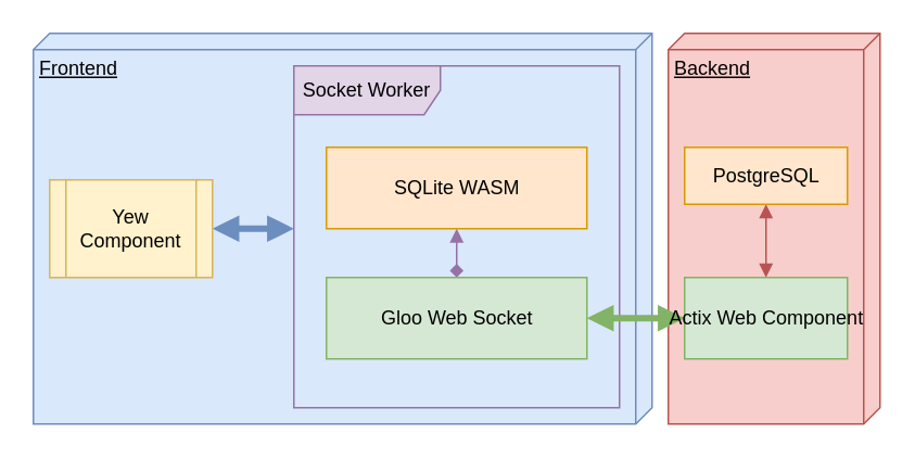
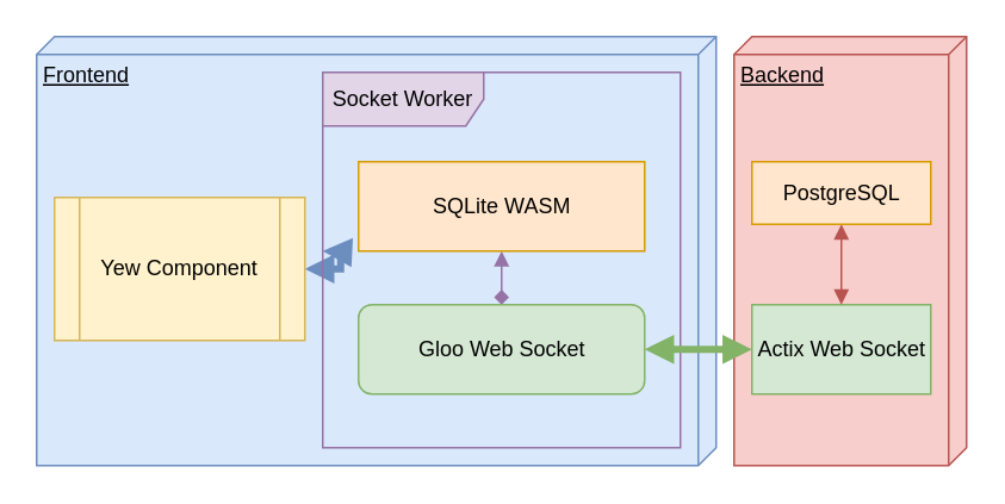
  <mxCell id="0" />
  <mxCell id="1" parent="0" />
  <mxCell id="2" value="Frontend" style="verticalAlign=top;align=left;spacingTop=8;spacingLeft=2;spacingRight=12;shape=cube;size=10;direction=south;fontStyle=4;html=1;fillColor=#dae8fc;strokeColor=#6c8ebf;" vertex="1" parent="1"><mxGeometry x="20" y="20" width="380" height="240" as="geometry" /></mxCell>
  <mxCell id="3" value="Backend" style="verticalAlign=top;align=left;spacingTop=8;spacingLeft=2;spacingRight=12;shape=cube;size=10;direction=south;fontStyle=4;html=1;fillColor=#f8cecc;strokeColor=#b85450;" vertex="1" parent="1"><mxGeometry x="410" y="20" width="130" height="240" as="geometry" /></mxCell>
  <mxCell id="4" style="edgeStyle=orthogonalEdgeStyle;rounded=0;orthogonalLoop=1;jettySize=auto;html=1;entryX=0;entryY=0.5;entryDx=0;entryDy=0;endArrow=block;endFill=1;startArrow=block;startFill=1;strokeWidth=4;fillColor=#dae8fc;strokeColor=#6c8ebf;" edge="1" parent="1" source="5"><mxGeometry relative="1" as="geometry"><mxPoint x="180" y="140" as="targetPoint" /></mxGeometry></mxCell>
- <mxCell id="5" value="Yew Component" style="shape=process;whiteSpace=wrap;html=1;backgroundOutline=1;fillColor=#fff2cc;strokeColor=#d6b656;" vertex="1" parent="1"><mxGeometry x="30" y="110" width="100" height="60" as="geometry" /></mxCell>
+ <mxCell id="5" value="Yew Component" style="shape=process;whiteSpace=wrap;html=1;backgroundOutline=1;fillColor=#fff2cc;strokeColor=#d6b656;" vertex="1" parent="1"><mxGeometry x="30" y="110" width="140" height="80" as="geometry" /></mxCell>
  <mxCell id="6" value="Socket Worker" style="shape=umlFrame;whiteSpace=wrap;html=1;width=90;height=30;fillColor=#e1d5e7;strokeColor=#9673a6;" vertex="1" parent="1"><mxGeometry x="180" y="40" width="200" height="210" as="geometry" /></mxCell>
  <mxCell id="7" style="edgeStyle=orthogonalEdgeStyle;rounded=0;orthogonalLoop=1;jettySize=auto;html=1;startArrow=block;startFill=1;endArrow=diamond;endFill=1;strokeWidth=1;fillColor=#e1d5e7;strokeColor=#9673a6;" edge="1" parent="1" source="8" target="10"><mxGeometry relative="1" as="geometry" /></mxCell>
  <mxCell id="8" value="SQLite WASM" style="html=1;fillColor=#ffe6cc;strokeColor=#d79b00;" vertex="1" parent="1"><mxGeometry x="200" y="90" width="160" height="50" as="geometry" /></mxCell>
  <mxCell id="9" style="edgeStyle=orthogonalEdgeStyle;rounded=0;orthogonalLoop=1;jettySize=auto;html=1;startArrow=block;startFill=1;endArrow=block;endFill=1;strokeWidth=4;curved=1;fillColor=#d5e8d4;strokeColor=#82b366;" edge="1" parent="1" source="10" target="11"><mxGeometry relative="1" as="geometry" /></mxCell>
- <mxCell id="10" value="Gloo Web Socket" style="html=1;fillColor=#d5e8d4;strokeColor=#82b366;" vertex="1" parent="1"><mxGeometry x="200" y="170" width="160" height="50" as="geometry" /></mxCell>
- <mxCell id="11" value="Actix Web Component" style="html=1;fillColor=#d5e8d4;strokeColor=#82b366;" vertex="1" parent="1"><mxGeometry x="420" y="170" width="100" height="50" as="geometry" /></mxCell>
+ <mxCell id="10" value="Gloo Web Socket" style="html=1;fillColor=#d5e8d4;strokeColor=#82b366;rounded=1;" vertex="1" parent="1"><mxGeometry x="200" y="170" width="160" height="50" as="geometry" /></mxCell>
+ <mxCell id="11" value="Actix Web Socket" style="html=1;fillColor=#d5e8d4;strokeColor=#82b366;" vertex="1" parent="1"><mxGeometry x="420" y="170" width="100" height="50" as="geometry" /></mxCell>
  <mxCell id="12" style="edgeStyle=orthogonalEdgeStyle;curved=1;rounded=0;orthogonalLoop=1;jettySize=auto;html=1;startArrow=block;startFill=1;endArrow=block;endFill=1;strokeWidth=1;fillColor=#f8cecc;strokeColor=#b85450;" edge="1" parent="1" source="13" target="11"><mxGeometry relative="1" as="geometry" /></mxCell>
  <mxCell id="13" value="PostgreSQL" style="html=1;fillColor=#ffe6cc;strokeColor=#d79b00;" vertex="1" parent="1"><mxGeometry x="420" y="90" width="100" height="35" as="geometry" /></mxCell>
